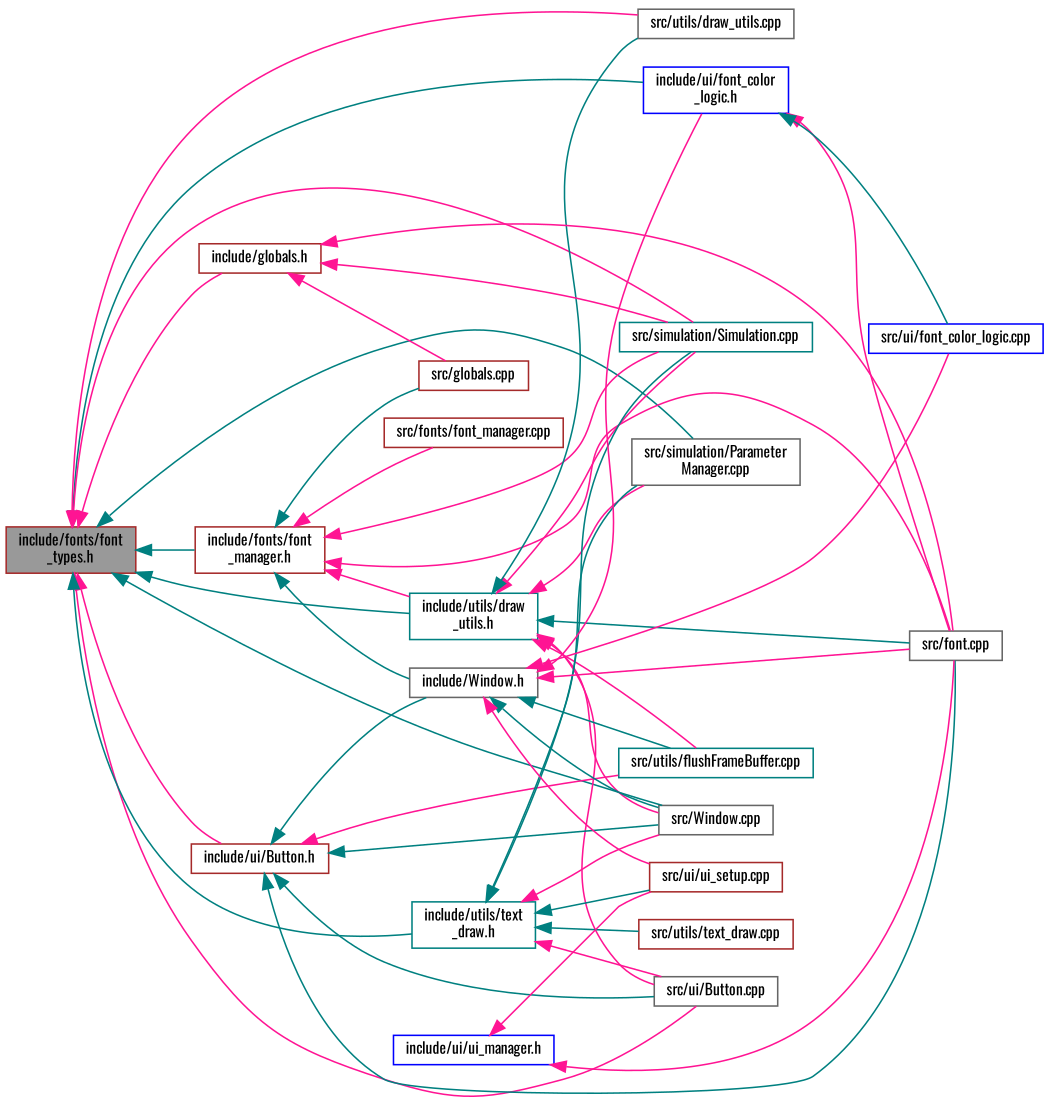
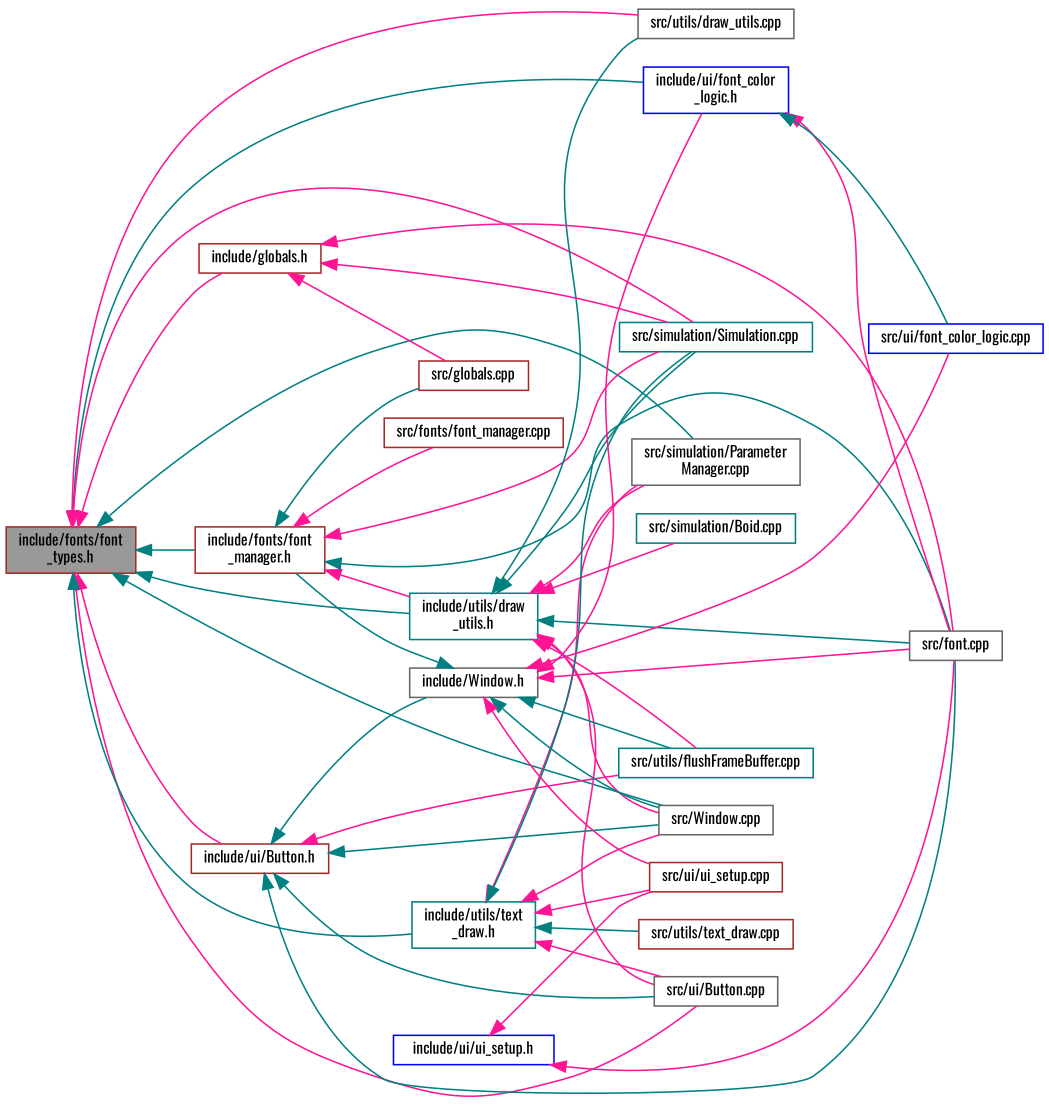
  digraph {
    fontname=Oswald
    rankdir=LR
    node [color=brown fillcolor=white fontname=Oswald fontsize=10 shape=box style=filled]
    edge [color=deeppink dir=back fontname=Oswald fontsize=10 labelfontname=Helvetica labelfontsize=10 style=solid]
    n1 [fillcolor=grey60 fontcolor=black height=0.2 label="include/fonts/font\l_types.h" width=0.4]
    n2 [height=0.2 label="include/fonts/font\l_manager.h" width=0.4]
    n3 [color=blue height=0.2 label="include/ui/font_color\l_logic.h" width=0.4]
    n4 [color=gray40 height=0.2 label="src/Window.cpp" width=0.4]
    n5 [color=teal height=0.2 label="include/utils/draw\l_utils.h" width=0.4]
    n6 [color=gray40 height=0.2 label="src/simulation/Parameter\lManager.cpp" width=0.4]
    n7 [color=teal height=0.2 label="src/simulation/Simulation.cpp" width=0.4]
    n8 [color=gray40 height=0.2 label="src/ui/Button.cpp" width=0.4]
    n9 [color=gray40 height=0.2 label="src/utils/draw_utils.cpp" width=0.4]
    n10 [height=0.2 label="include/globals.h" width=0.4]
    n11 [height=0.2 label="include/ui/Button.h" width=0.4]
    n12 [color=teal height=0.2 label="include/utils/text\l_draw.h" width=0.4]
    n13 [color=gray40 height=0.2 label="include/Window.h" width=0.4]
    n14 [color=gray40 height=0.2 label="src/font.cpp" width=0.4]
    n15 [height=0.2 label="src/fonts/font_manager.cpp" width=0.4]
    n16 [height=0.2 label="src/globals.cpp" width=0.4]
    n17 [color=blue height=0.2 label="src/ui/font_color_logic.cpp" width=0.4]
    n18 [color=teal height=0.2 label="src/utils/flushFrameBuffer.cpp" width=0.4]
+   n19 [color=teal height=0.2 label="src/simulation/Boid.cpp" width=0.4]
    n20 [height=0.2 label="src/ui/ui_setup.cpp" width=0.4]
    n21 [height=0.2 label="src/utils/text_draw.cpp" width=0.4]
-   n22 [color=blue height=0.2 label="include/ui/ui_manager.h" width=0.4]
+   n22 [color=blue height=0.2 label="include/ui/ui_setup.h" width=0.4]
    n1 -> n2 [color=teal]
    n1 -> n3 [color=teal]
    n1 -> n4 [color=teal]
    n1 -> n5 [color=teal]
    n1 -> n6 [color=teal]
    n1 -> n7
    n1 -> n8
    n1 -> n9
    n1 -> n10
    n1 -> n11
    n1 -> n12 [color=teal]
    n2 -> n5
    n2 -> n7
-   n2 -> n13 [color=teal]
-   n2 -> n14
+   n13 -> n2 [color=teal]
+   n2 -> n14 [color=teal]
    n2 -> n15
    n2 -> n16 [color=teal]
    n3 -> n14
    n3 -> n17 [color=teal]
    n5 -> n4
    n5 -> n6
-   n5 -> n7
+   n5 -> n7 [color=teal]
    n5 -> n8
    n5 -> n9 [color=teal]
    n5 -> n14 [color=teal]
    n5 -> n18
+   n5 -> n19
    n10 -> n7
    n10 -> n14
    n10 -> n16
    n11 -> n4 [color=teal]
    n11 -> n8 [color=teal]
    n11 -> n13 [color=teal]
    n11 -> n14 [color=teal]
    n11 -> n18
    n12 -> n4
-   n12 -> n6 [color=teal]
+   n12 -> n6
    n12 -> n7 [color=teal]
    n12 -> n8
-   n12 -> n20 [color=teal]
+   n12 -> n20
    n12 -> n21 [color=teal]
    n13 -> n3
    n13 -> n4 [color=teal]
    n13 -> n14
    n13 -> n17
    n13 -> n18 [color=teal]
    n13 -> n20
    n22 -> n14
    n22 -> n20
  }
